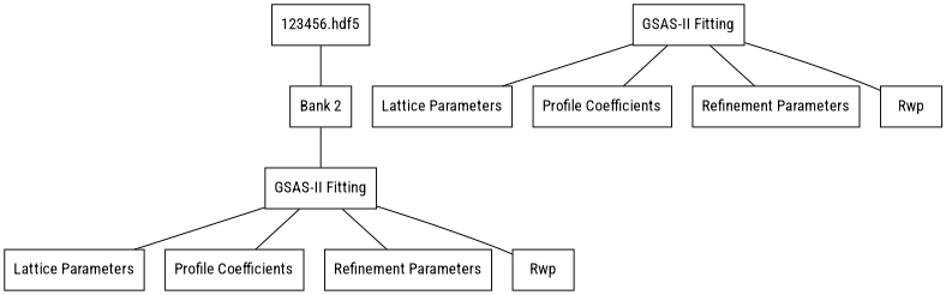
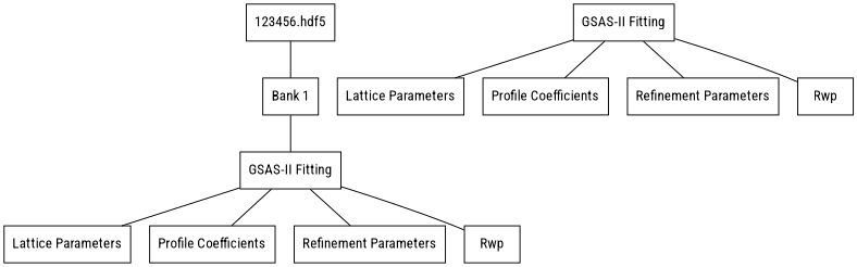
  graph {
    fontname="Roboto Condensed"
    node [fontname="Roboto Condensed" shape=box]
    edge [fontname="Roboto Condensed"]
    n1 [label="123456.hdf5"]
-   n2 [label="Bank 2"]
+   n2 [label="Bank 1"]
    n3 [label="GSAS-II Fitting"]
    n4 [label="Lattice Parameters"]
    n5 [label="Profile Coefficients"]
    n6 [label="Refinement Parameters"]
    n7 [label=Rwp]
    n8 [label="GSAS-II Fitting"]
    n9 [label="Lattice Parameters"]
    n10 [label="Profile Coefficients"]
    n11 [label="Refinement Parameters"]
    n12 [label=Rwp]
    n1 -- n2
    n2 -- n3
    n3 -- n4
    n3 -- n5
    n3 -- n6
    n3 -- n7
    n8 -- n9
    n8 -- n10
    n8 -- n11
    n8 -- n12
  }
